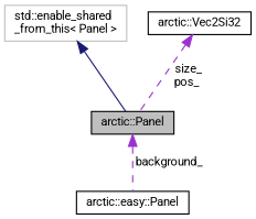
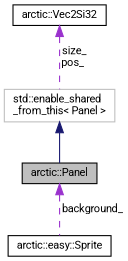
  digraph {
    fontname=Roboto
    node [color=black fillcolor=white fontname=Roboto fontsize=10 shape=record style=filled]
    edge [color=darkorchid3 dir=back fontname=Roboto fontsize=10 labelfontname=Helvetica labelfontsize=10 style=dashed]
    n1 [fillcolor=grey75 fontcolor=black height=0.2 label="arctic::Panel" width=0.4]
-   n2 [height=0.2 label="arctic::easy::Panel" width=0.4]
+   n2 [height=0.2 label="arctic::easy::Sprite" width=0.4]
    n3 [color=grey75 height=0.2 label="std::enable_shared\l_from_this\< Panel \>" width=0.4]
    n4 [height=0.2 label="arctic::Vec2Si32" width=0.4]
    n1 -> n2 [label=" background_"]
    n3 -> n1 [color=midnightblue style=solid]
-   n4 -> n1 [label=" size_\npos_"]
+   n4 -> n3 [label=" size_\npos_"]
  }
